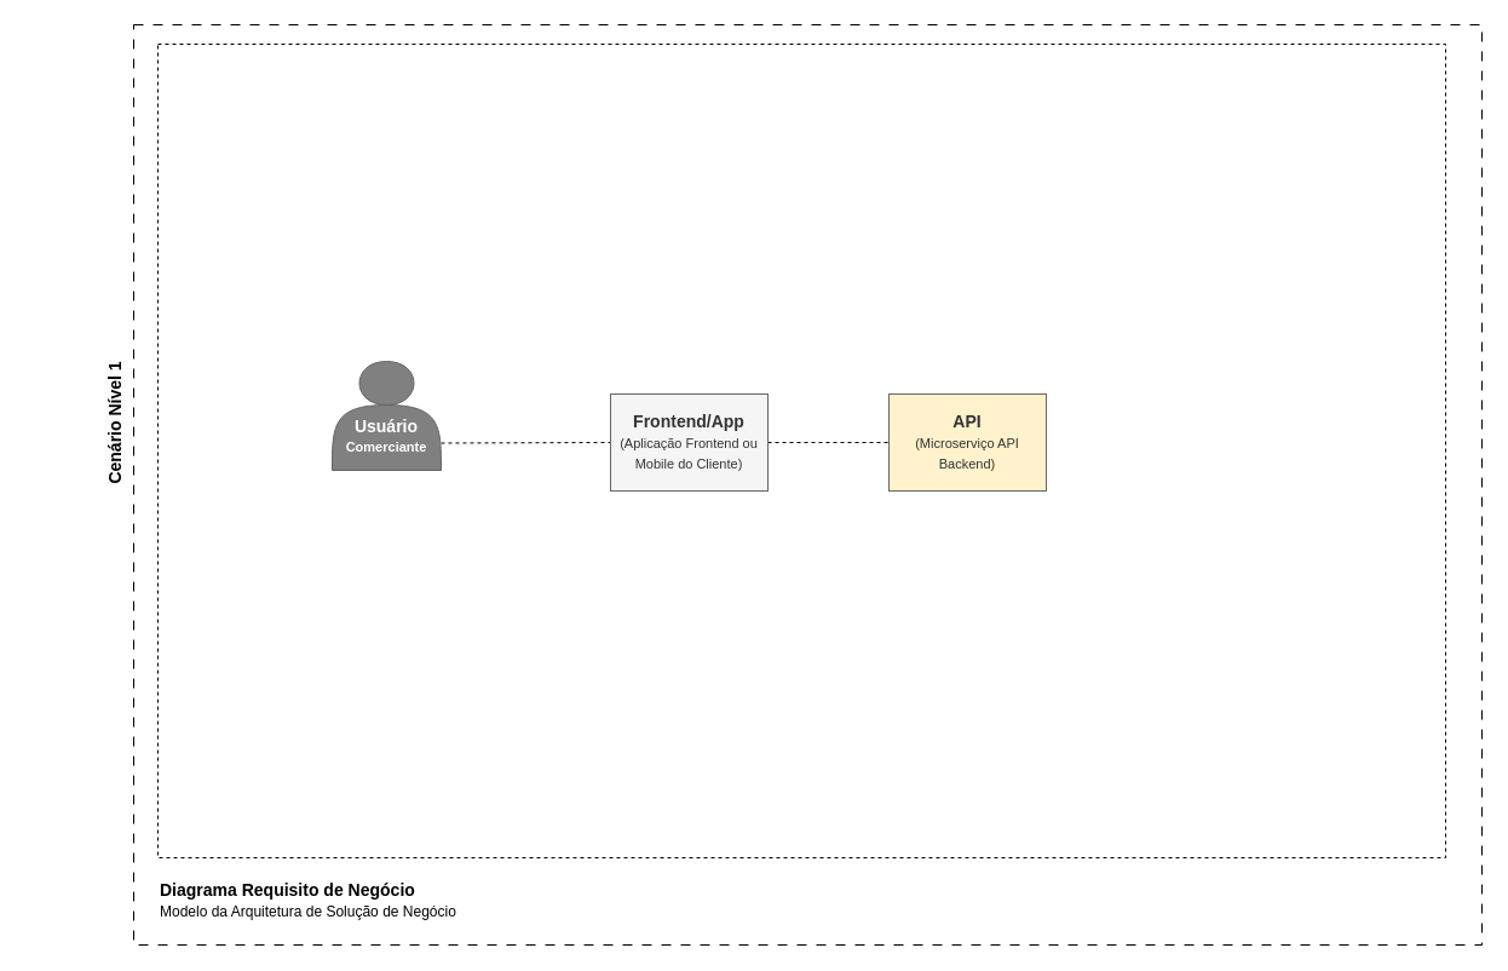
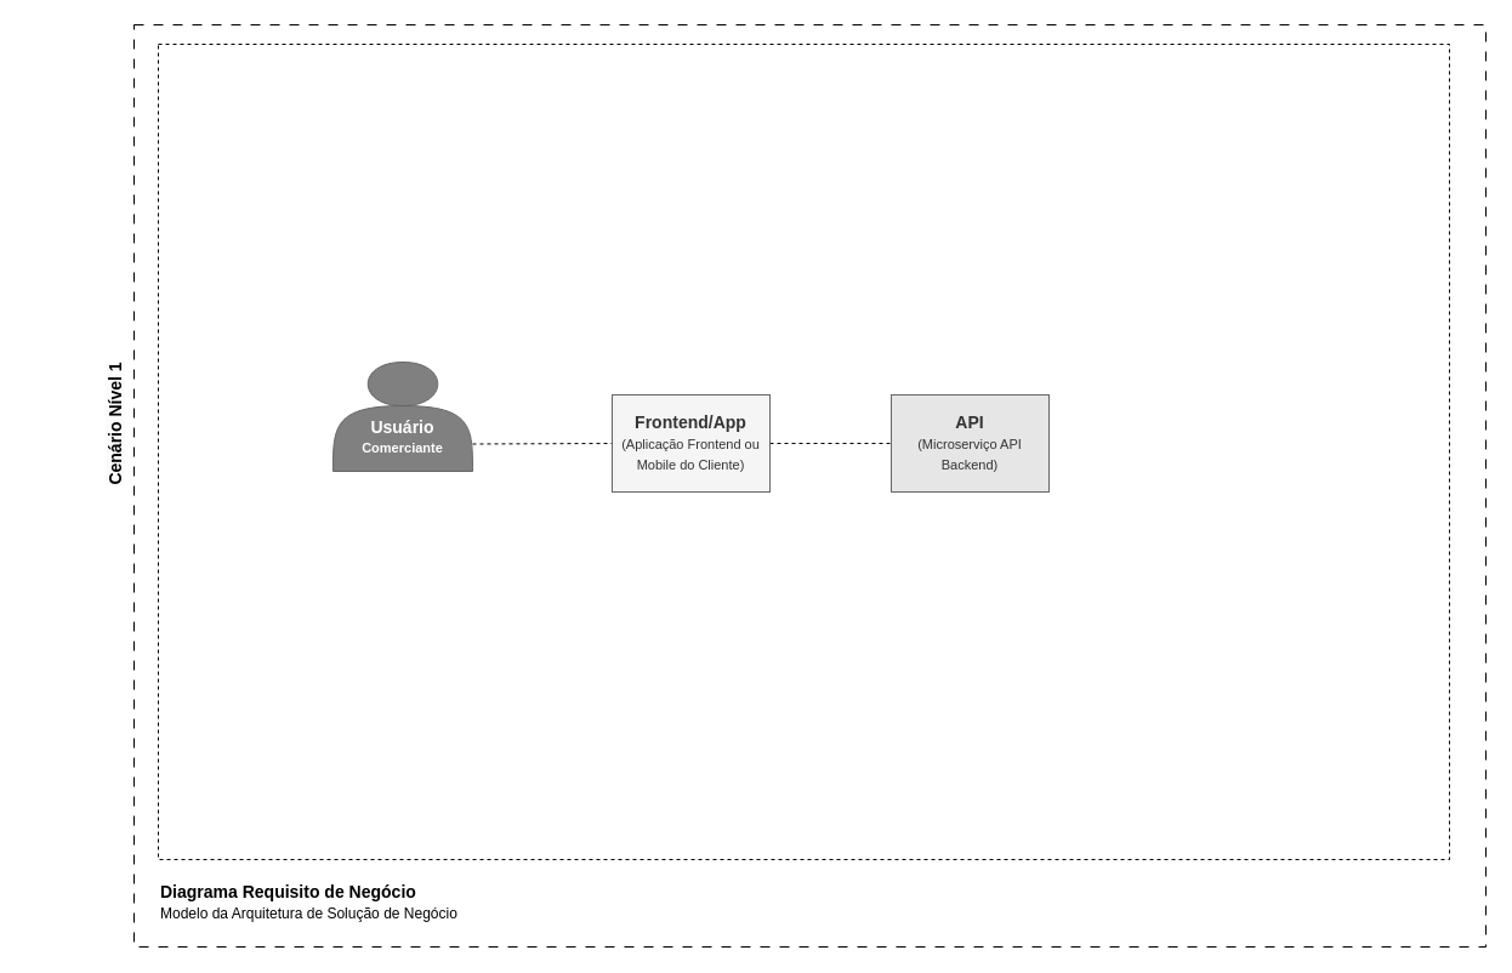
  <mxCell id="0" />
  <mxCell id="1" parent="0" />
  <mxCell id="2" value="" style="rounded=0;whiteSpace=wrap;html=1;fillColor=none;dashed=1;dashPattern=8 8;verticalAlign=top;" parent="1" vertex="1"><mxGeometry x="110" y="20" width="1114" height="760" as="geometry" /></mxCell>
  <mxCell id="3" value="&lt;span style=&quot;color: rgb(0, 0, 0); font-family: Helvetica; font-size: 14px; font-style: normal; font-variant-ligatures: normal; font-variant-caps: normal; letter-spacing: normal; orphans: 2; text-indent: 0px; text-transform: none; widows: 2; word-spacing: 0px; -webkit-text-stroke-width: 0px; background-color: rgb(251, 251, 251); text-decoration-thickness: initial; text-decoration-style: initial; text-decoration-color: initial; float: none; display: inline !important;&quot;&gt;Cenário Nível 1&lt;/span&gt;" style="text;html=1;strokeColor=none;fillColor=none;align=center;verticalAlign=middle;whiteSpace=wrap;rounded=0;fontSize=14;rotation=-90;fontStyle=1" parent="1" vertex="1"><mxGeometry x="20" y="334" width="150" height="30" as="geometry" /></mxCell>
  <mxCell id="4" value="&lt;font color=&quot;#000000&quot;&gt;&lt;b&gt;Diagrama Requisito de Negócio&lt;br&gt;&lt;/b&gt;&lt;font style=&quot;font-size: 12px;&quot;&gt;Modelo da Arquitetura de Solução de Negócio&lt;/font&gt;&lt;br&gt;&lt;/font&gt;" style="text;html=1;strokeColor=none;fillColor=none;align=left;verticalAlign=middle;whiteSpace=wrap;rounded=0;fontSize=14;fontColor=#FFFFFF;" parent="1" vertex="1"><mxGeometry x="130" y="718" width="670" height="50" as="geometry" /></mxCell>
  <mxCell id="5" value="" style="rounded=0;whiteSpace=wrap;html=1;dashed=1;fontColor=#FFFFFF;fillColor=none;" parent="1" vertex="1"><mxGeometry x="130" y="36" width="1064" height="672" as="geometry" /></mxCell>
  <mxCell id="6" style="rounded=0;orthogonalLoop=1;jettySize=auto;html=1;exitX=1;exitY=0.75;exitDx=0;exitDy=0;entryX=0;entryY=0.5;entryDx=0;entryDy=0;fontSize=10;fontColor=#00331A;dashed=1;endArrow=none;endFill=0;" parent="1" source="7" target="9" edge="1"><mxGeometry relative="1" as="geometry" /></mxCell>
- <mxCell id="7" value="&lt;font color=&quot;#ffffff&quot; style=&quot;&quot;&gt;&lt;b style=&quot;&quot;&gt;&lt;br&gt;&lt;br style=&quot;font-size: 14px;&quot;&gt;Usuário&lt;br&gt;&lt;font style=&quot;font-size: 11px;&quot;&gt;Comerciante&lt;/font&gt;&lt;br style=&quot;font-size: 14px;&quot;&gt;&lt;/b&gt;&lt;/font&gt;" style="shape=actor;whiteSpace=wrap;html=1;fillColor=#808080;labelPosition=center;verticalLabelPosition=middle;align=center;verticalAlign=middle;fontSize=14;fontColor=#333333;strokeColor=#666666;" parent="1" vertex="1"><mxGeometry x="274" y="298" width="90" height="90" as="geometry" /></mxCell>
+ <mxCell id="7" value="&lt;font color=&quot;#ffffff&quot; style=&quot;&quot;&gt;&lt;b style=&quot;&quot;&gt;&lt;br&gt;&lt;br style=&quot;font-size: 14px;&quot;&gt;Usuário&lt;br&gt;&lt;font style=&quot;font-size: 11px;&quot;&gt;Comerciante&lt;/font&gt;&lt;br style=&quot;font-size: 14px;&quot;&gt;&lt;/b&gt;&lt;/font&gt;" style="shape=actor;whiteSpace=wrap;html=1;fillColor=#808080;labelPosition=center;verticalLabelPosition=middle;align=center;verticalAlign=middle;fontSize=14;fontColor=#333333;strokeColor=#666666;" parent="1" vertex="1"><mxGeometry x="274" y="298" width="115" height="90" as="geometry" /></mxCell>
  <mxCell id="8" style="edgeStyle=orthogonalEdgeStyle;rounded=0;orthogonalLoop=1;jettySize=auto;html=1;exitX=1;exitY=0.5;exitDx=0;exitDy=0;entryX=0;entryY=0.5;entryDx=0;entryDy=0;fontSize=12;endArrow=none;endFill=0;dashed=1;" parent="1" source="9" target="10" edge="1"><mxGeometry relative="1" as="geometry" /></mxCell>
  <mxCell id="9" value="Frontend/App&lt;br&gt;&lt;font style=&quot;font-weight: normal; font-size: 11px;&quot;&gt;(Aplicação Frontend ou Mobile do Cliente)&lt;/font&gt;" style="rounded=0;whiteSpace=wrap;html=1;fillColor=#f5f5f5;fontSize=14;fontStyle=1;strokeColor=#666666;fontColor=#333333;" parent="1" vertex="1"><mxGeometry x="504" y="325" width="130" height="80" as="geometry" /></mxCell>
- <mxCell id="10" value="API&lt;br&gt;&lt;font style=&quot;font-size: 11px; font-weight: normal;&quot;&gt;(Microserviço API Backend)&lt;/font&gt;" style="rounded=0;whiteSpace=wrap;html=1;fillColor=#fff2cc;fontSize=14;fontStyle=1;strokeColor=#666666;fontColor=#333333;" parent="1" vertex="1"><mxGeometry x="734" y="325" width="130" height="80" as="geometry" /></mxCell>
+ <mxCell id="10" value="API&lt;br&gt;&lt;font style=&quot;font-size: 11px; font-weight: normal;&quot;&gt;(Microserviço API Backend)&lt;/font&gt;" style="rounded=0;whiteSpace=wrap;html=1;fillColor=#E6E6E6;fontSize=14;fontStyle=1;strokeColor=#666666;fontColor=#333333;" parent="1" vertex="1"><mxGeometry x="734" y="325" width="130" height="80" as="geometry" /></mxCell>
